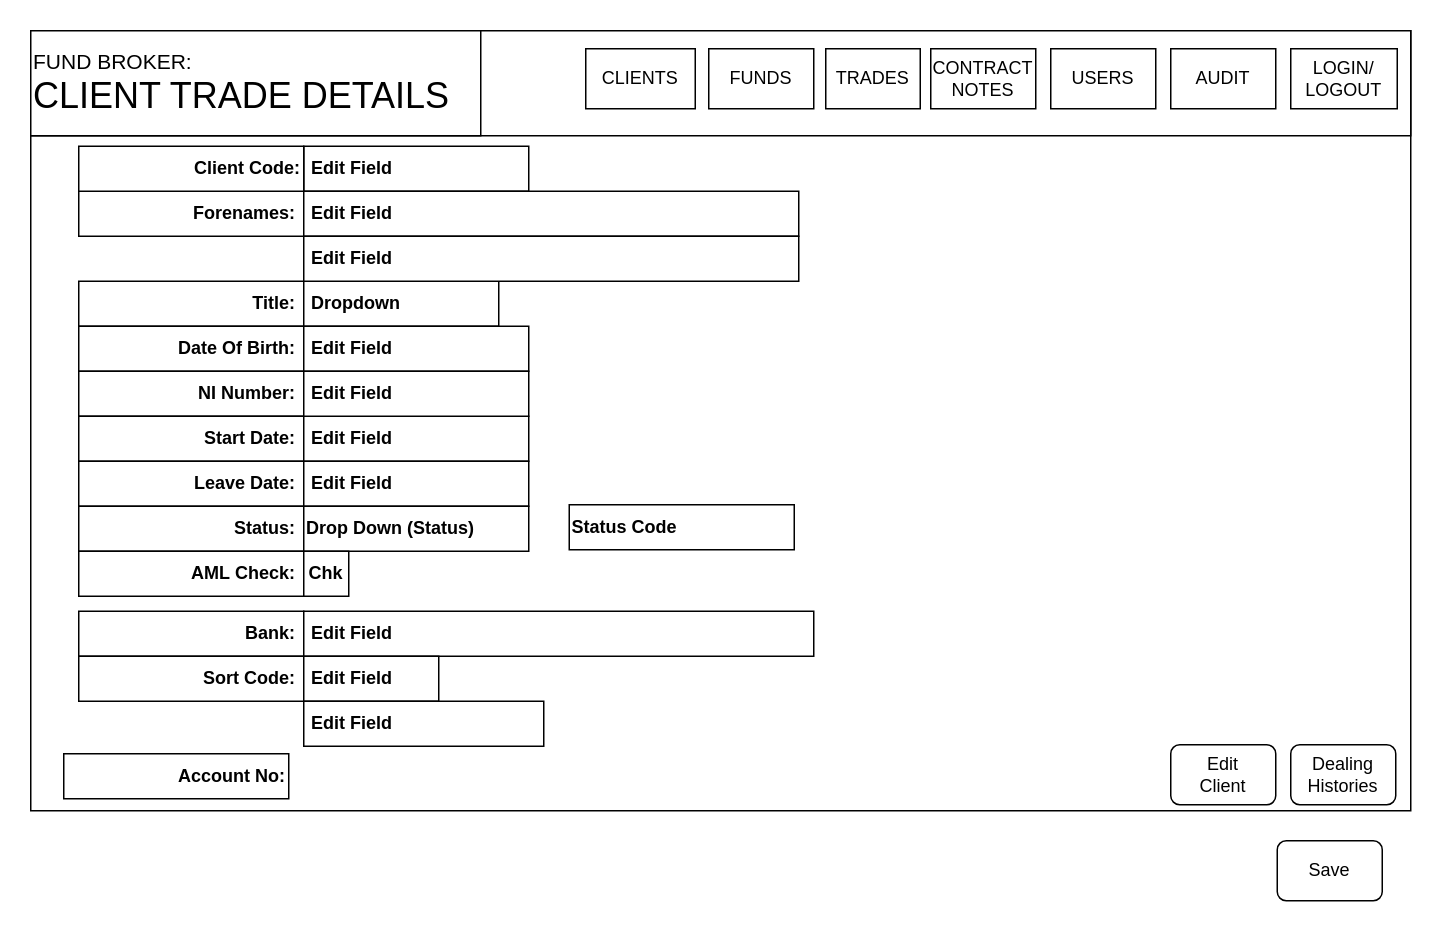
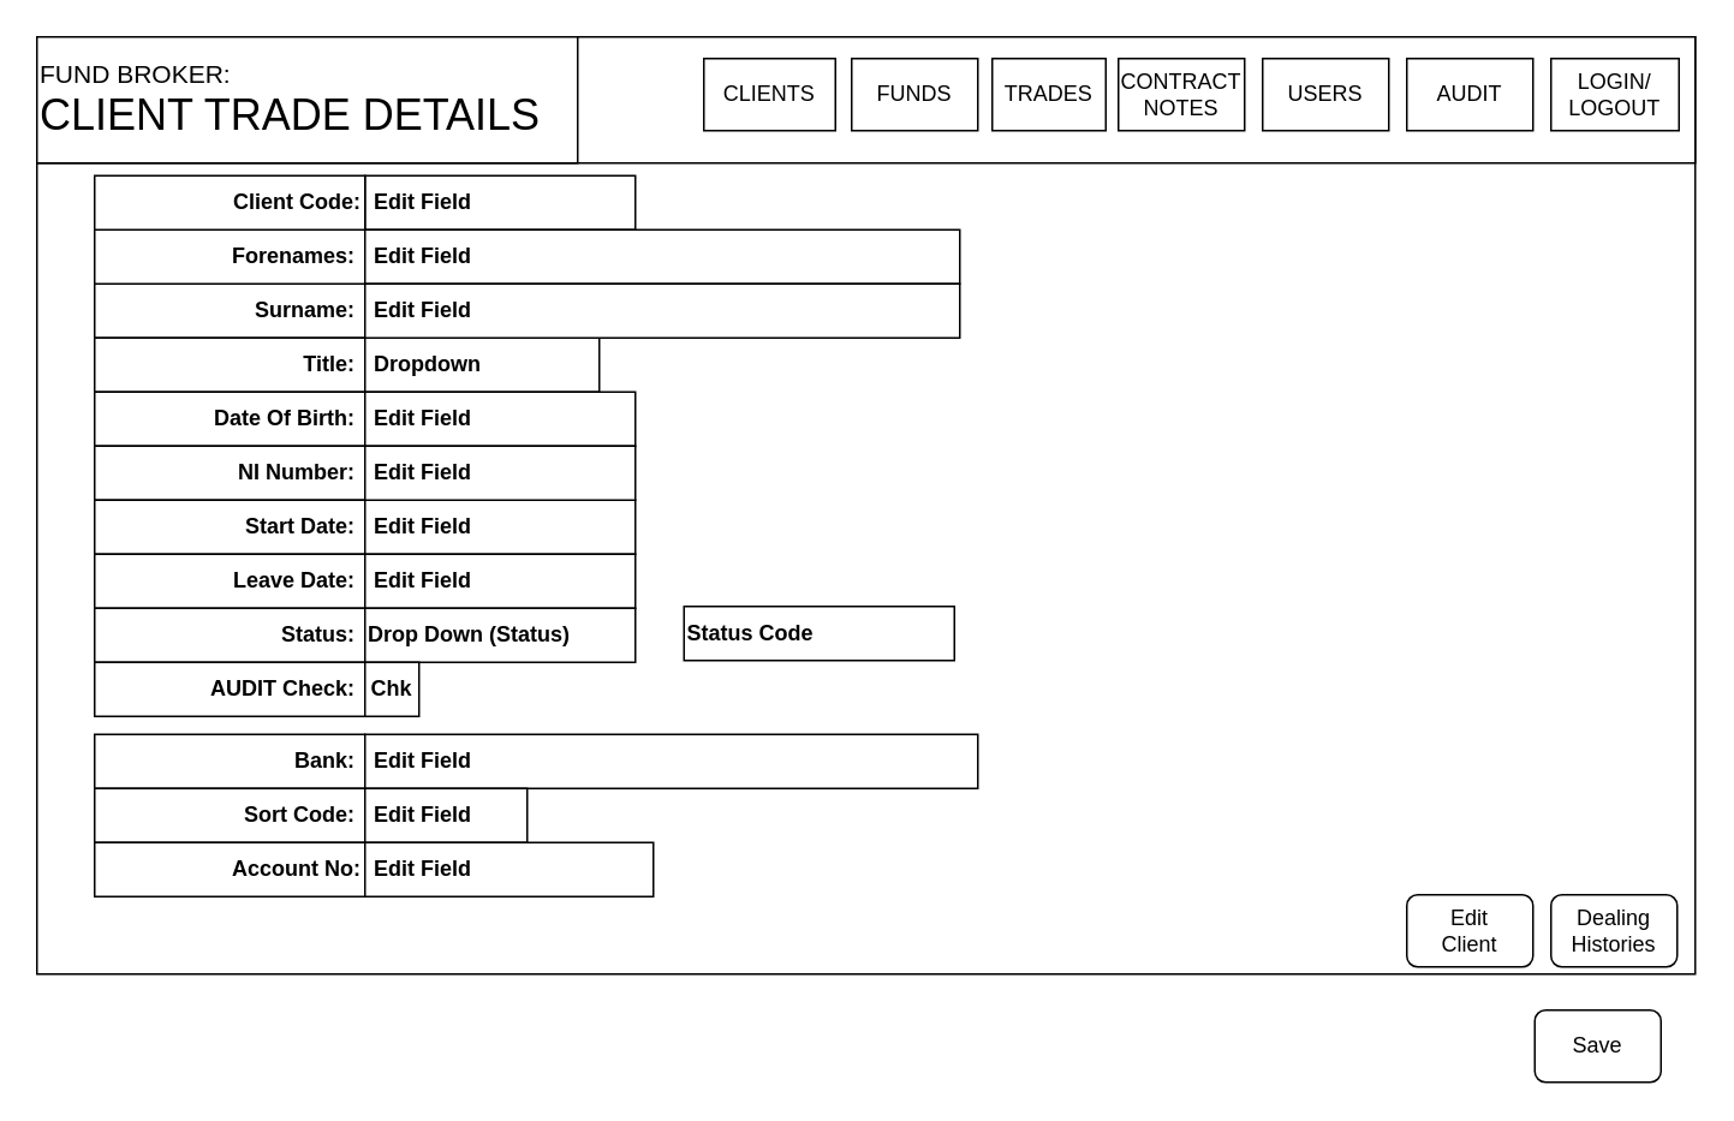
  <mxCell id="0" />
  <mxCell id="1" parent="0" />
  <mxCell id="2" value="&lt;span style=&quot;color: rgba(0, 0, 0, 0); font-family: monospace; font-size: 0px; text-align: start; text-wrap: nowrap;&quot;&gt;%3CmxGraphModel%3E%3Croot%3E%3CmxCell%20id%3D%220%22%2F%3E%3CmxCell%20id%3D%221%22%20parent%3D%220%22%2F%3E%3CmxCell%20id%3D%222%22%20value%3D%22Edit%20Field%22%20style%3D%22rounded%3D0%3BwhiteSpace%3Dwrap%3Bhtml%3D1%3Balign%3Dleft%3B%22%20vertex%3D%221%22%20parent%3D%221%22%3E%3CmxGeometry%20x%3D%22280%22%20y%3D%22210%22%20width%3D%22390%22%20height%3D%2230%22%20as%3D%22geometry%22%2F%3E%3C%2FmxCell%3E%3C%2Froot%3E%3C%2FmxGraphModel%3E&lt;/span&gt;" style="rounded=0;whiteSpace=wrap;html=1;" parent="1" vertex="1"><mxGeometry x="20" y="20" width="920" height="520" as="geometry" /></mxCell>
  <mxCell id="3" value="" style="rounded=0;whiteSpace=wrap;html=1;align=left;" parent="1" vertex="1"><mxGeometry x="20" y="20" width="920" height="70" as="geometry" /></mxCell>
  <mxCell id="4" value="LOGIN/&lt;div&gt;LOGOUT&lt;/div&gt;" style="rounded=0;whiteSpace=wrap;html=1;" parent="1" vertex="1"><mxGeometry x="860" y="32" width="71" height="40" as="geometry" /></mxCell>
  <mxCell id="5" value="CLIENTS" style="rounded=0;whiteSpace=wrap;html=1;" parent="1" vertex="1"><mxGeometry x="390" y="32" width="73" height="40" as="geometry" /></mxCell>
  <mxCell id="6" value="FUNDS" style="rounded=0;whiteSpace=wrap;html=1;" parent="1" vertex="1"><mxGeometry x="472" y="32" width="70" height="40" as="geometry" /></mxCell>
  <mxCell id="7" value="TRADES" style="rounded=0;whiteSpace=wrap;html=1;" parent="1" vertex="1"><mxGeometry x="550" y="32" width="63" height="40" as="geometry" /></mxCell>
  <mxCell id="8" value="CONTRACT&lt;div&gt;NOTES&lt;/div&gt;" style="rounded=0;whiteSpace=wrap;html=1;" parent="1" vertex="1"><mxGeometry x="620" y="32" width="70" height="40" as="geometry" /></mxCell>
  <mxCell id="9" value="&lt;font style=&quot;font-size: 14px;&quot;&gt;FUND BROKER:&lt;/font&gt;&lt;div&gt;&lt;font style=&quot;font-size: 24px;&quot;&gt;CLIENT TRADE DETAILS&lt;/font&gt;&lt;/div&gt;" style="rounded=0;whiteSpace=wrap;html=1;align=left;" parent="1" vertex="1"><mxGeometry x="20" y="20" width="300" height="70" as="geometry" /></mxCell>
  <mxCell id="10" value="&lt;div style=&quot;&quot;&gt;&lt;b&gt;&amp;nbsp;Edit Field&lt;/b&gt;&lt;/div&gt;" style="rounded=0;whiteSpace=wrap;html=1;align=left;" parent="1" vertex="1"><mxGeometry x="202" y="97" width="150" height="30" as="geometry" /></mxCell>
+ <mxCell id="11" value="&lt;b&gt;Surname:&amp;nbsp;&lt;/b&gt;" style="rounded=0;whiteSpace=wrap;html=1;align=right;" parent="1" vertex="1"><mxGeometry x="52" y="157" width="150" height="30" as="geometry" /></mxCell>
  <mxCell id="12" value="&lt;b&gt;Forenames:&amp;nbsp;&lt;/b&gt;" style="rounded=0;whiteSpace=wrap;html=1;align=right;" parent="1" vertex="1"><mxGeometry x="52" y="127" width="150" height="30" as="geometry" /></mxCell>
  <mxCell id="13" value="&lt;b&gt;Title:&amp;nbsp;&lt;/b&gt;" style="rounded=0;whiteSpace=wrap;html=1;align=right;" parent="1" vertex="1"><mxGeometry x="52" y="187" width="150" height="30" as="geometry" /></mxCell>
  <mxCell id="14" value="&lt;div style=&quot;&quot;&gt;&lt;b style=&quot;background-color: initial;&quot;&gt;Date Of&amp;nbsp;&lt;/b&gt;&lt;b style=&quot;background-color: initial;&quot;&gt;Birth:&amp;nbsp;&lt;/b&gt;&lt;/div&gt;" style="rounded=0;whiteSpace=wrap;html=1;align=right;" parent="1" vertex="1"><mxGeometry x="52" y="217" width="150" height="30" as="geometry" /></mxCell>
  <mxCell id="15" value="&lt;b&gt;NI Number:&amp;nbsp;&lt;/b&gt;" style="rounded=0;whiteSpace=wrap;html=1;align=right;" parent="1" vertex="1"><mxGeometry x="52" y="247" width="150" height="30" as="geometry" /></mxCell>
  <mxCell id="16" value="&lt;b&gt;Start Date:&amp;nbsp;&lt;/b&gt;" style="rounded=0;whiteSpace=wrap;html=1;align=right;" parent="1" vertex="1"><mxGeometry x="52" y="277" width="150" height="30" as="geometry" /></mxCell>
  <mxCell id="17" value="&lt;b&gt;Leave Date:&amp;nbsp;&lt;/b&gt;" style="rounded=0;whiteSpace=wrap;html=1;align=right;" parent="1" vertex="1"><mxGeometry x="52" y="307" width="150" height="30" as="geometry" /></mxCell>
  <mxCell id="18" value="&lt;b&gt;Status:&amp;nbsp;&lt;/b&gt;" style="rounded=0;whiteSpace=wrap;html=1;align=right;" parent="1" vertex="1"><mxGeometry x="52" y="337" width="150" height="30" as="geometry" /></mxCell>
  <mxCell id="19" value="&lt;b&gt;Bank:&amp;nbsp;&lt;/b&gt;" style="rounded=0;whiteSpace=wrap;html=1;align=right;" parent="1" vertex="1"><mxGeometry x="52" y="407" width="150" height="30" as="geometry" /></mxCell>
- <mxCell id="20" value="&lt;b&gt;AML&amp;nbsp;&lt;/b&gt;&lt;b style=&quot;background-color: initial;&quot;&gt;Check:&amp;nbsp;&lt;/b&gt;" style="rounded=0;whiteSpace=wrap;html=1;align=right;" parent="1" vertex="1"><mxGeometry x="52" y="367" width="150" height="30" as="geometry" /></mxCell>
+ <mxCell id="20" value="&lt;b&gt;AUDIT&amp;nbsp;&lt;/b&gt;&lt;b style=&quot;background-color: initial;&quot;&gt;Check:&amp;nbsp;&lt;/b&gt;" style="rounded=0;whiteSpace=wrap;html=1;align=right;" parent="1" vertex="1"><mxGeometry x="52" y="367" width="150" height="30" as="geometry" /></mxCell>
  <mxCell id="21" value="&lt;div style=&quot;&quot;&gt;&lt;b style=&quot;background-color: initial;&quot;&gt;Client&amp;nbsp;&lt;/b&gt;&lt;b style=&quot;background-color: initial;&quot;&gt;Code:&lt;/b&gt;&lt;/div&gt;" style="rounded=0;whiteSpace=wrap;html=1;align=right;" parent="1" vertex="1"><mxGeometry x="52" y="97" width="150" height="30" as="geometry" /></mxCell>
  <mxCell id="22" value="&lt;div style=&quot;&quot;&gt;&lt;b&gt;&amp;nbsp;Edit Field&lt;/b&gt;&lt;/div&gt;" style="rounded=0;whiteSpace=wrap;html=1;align=left;" parent="1" vertex="1"><mxGeometry x="202" y="127" width="330" height="30" as="geometry" /></mxCell>
  <mxCell id="23" value="&lt;div style=&quot;&quot;&gt;&lt;b&gt;&amp;nbsp;Dropdown&lt;/b&gt;&lt;/div&gt;" style="rounded=0;whiteSpace=wrap;html=1;align=left;" parent="1" vertex="1"><mxGeometry x="202" y="187" width="130" height="30" as="geometry" /></mxCell>
  <mxCell id="24" value="&lt;div style=&quot;&quot;&gt;&lt;b&gt;&amp;nbsp;Edit Field&lt;/b&gt;&lt;/div&gt;" style="rounded=0;whiteSpace=wrap;html=1;align=left;" parent="1" vertex="1"><mxGeometry x="202" y="157" width="330" height="30" as="geometry" /></mxCell>
  <mxCell id="25" value="&lt;div style=&quot;&quot;&gt;&lt;b&gt;&amp;nbsp;Edit Field&lt;/b&gt;&lt;/div&gt;" style="rounded=0;whiteSpace=wrap;html=1;align=left;" parent="1" vertex="1"><mxGeometry x="202" y="217" width="150" height="30" as="geometry" /></mxCell>
  <mxCell id="26" value="&lt;div style=&quot;&quot;&gt;&lt;b&gt;&amp;nbsp;Edit Field&lt;/b&gt;&lt;/div&gt;" style="rounded=0;whiteSpace=wrap;html=1;align=left;" parent="1" vertex="1"><mxGeometry x="202" y="277" width="150" height="30" as="geometry" /></mxCell>
  <mxCell id="27" value="&lt;div style=&quot;&quot;&gt;&lt;b&gt;&amp;nbsp;Edit Field&lt;/b&gt;&lt;/div&gt;" style="rounded=0;whiteSpace=wrap;html=1;align=left;" parent="1" vertex="1"><mxGeometry x="202" y="247" width="150" height="30" as="geometry" /></mxCell>
  <mxCell id="28" value="&lt;div style=&quot;&quot;&gt;&lt;b&gt;&amp;nbsp;Edit Field&lt;/b&gt;&lt;/div&gt;" style="rounded=0;whiteSpace=wrap;html=1;align=left;" parent="1" vertex="1"><mxGeometry x="202" y="307" width="150" height="30" as="geometry" /></mxCell>
  <mxCell id="29" value="&lt;div style=&quot;&quot;&gt;&lt;b&gt;Drop Down (Status)&lt;/b&gt;&lt;/div&gt;" style="rounded=0;whiteSpace=wrap;html=1;align=left;" parent="1" vertex="1"><mxGeometry x="202" y="337" width="150" height="30" as="geometry" /></mxCell>
  <mxCell id="30" value="&lt;b&gt;Chk&lt;/b&gt;" style="rounded=0;whiteSpace=wrap;html=1;" parent="1" vertex="1"><mxGeometry x="202" y="367" width="30" height="30" as="geometry" /></mxCell>
  <mxCell id="31" value="&lt;b&gt;Sort Code:&amp;nbsp;&lt;/b&gt;" style="rounded=0;whiteSpace=wrap;html=1;align=right;" parent="1" vertex="1"><mxGeometry x="52" y="437" width="150" height="30" as="geometry" /></mxCell>
- <mxCell id="32" value="&lt;b&gt;Account&amp;nbsp;&lt;/b&gt;&lt;b&gt;No:&lt;/b&gt;" style="rounded=0;whiteSpace=wrap;html=1;align=right;" parent="1" vertex="1"><mxGeometry x="42" y="502" width="150" height="30" as="geometry" /></mxCell>
+ <mxCell id="32" value="&lt;b&gt;Account&amp;nbsp;&lt;/b&gt;&lt;b&gt;No:&lt;/b&gt;" style="rounded=0;whiteSpace=wrap;html=1;align=right;" parent="1" vertex="1"><mxGeometry x="52" y="467" width="150" height="30" as="geometry" /></mxCell>
  <mxCell id="33" value="&lt;div style=&quot;&quot;&gt;&lt;b&gt;&amp;nbsp;Edit Field&lt;/b&gt;&lt;/div&gt;" style="rounded=0;whiteSpace=wrap;html=1;align=left;" parent="1" vertex="1"><mxGeometry x="202" y="407" width="340" height="30" as="geometry" /></mxCell>
  <mxCell id="34" value="&lt;div style=&quot;&quot;&gt;&lt;b&gt;&amp;nbsp;Edit Field&lt;/b&gt;&lt;/div&gt;" style="rounded=0;whiteSpace=wrap;html=1;align=left;" parent="1" vertex="1"><mxGeometry x="202" y="437" width="90" height="30" as="geometry" /></mxCell>
  <mxCell id="35" value="&lt;div style=&quot;&quot;&gt;&lt;b&gt;&amp;nbsp;Edit Field&lt;/b&gt;&lt;/div&gt;" style="rounded=0;whiteSpace=wrap;html=1;align=left;" parent="1" vertex="1"><mxGeometry x="202" y="467" width="160" height="30" as="geometry" /></mxCell>
  <mxCell id="36" value="Edit&lt;div&gt;Client&lt;/div&gt;" style="rounded=1;whiteSpace=wrap;html=1;" parent="1" vertex="1"><mxGeometry x="780" y="496" width="70" height="40" as="geometry" /></mxCell>
  <mxCell id="37" value="Dealing Histories" style="rounded=1;whiteSpace=wrap;html=1;" parent="1" vertex="1"><mxGeometry x="860" y="496" width="70" height="40" as="geometry" /></mxCell>
  <mxCell id="38" value="USERS" style="rounded=0;whiteSpace=wrap;html=1;" parent="1" vertex="1"><mxGeometry x="700" y="32" width="70" height="40" as="geometry" /></mxCell>
  <mxCell id="39" value="AUDIT" style="rounded=0;whiteSpace=wrap;html=1;" parent="1" vertex="1"><mxGeometry x="780" y="32" width="70" height="40" as="geometry" /></mxCell>
  <mxCell id="40" value="&lt;div style=&quot;&quot;&gt;&lt;b&gt;Status Code&lt;/b&gt;&lt;/div&gt;" style="rounded=0;whiteSpace=wrap;html=1;align=left;" vertex="1" parent="1"><mxGeometry x="379" y="336" width="150" height="30" as="geometry" /></mxCell>
  <mxCell id="41" value="Save" style="rounded=1;whiteSpace=wrap;html=1;" vertex="1" parent="1"><mxGeometry x="851" y="560" width="70" height="40" as="geometry" /></mxCell>
